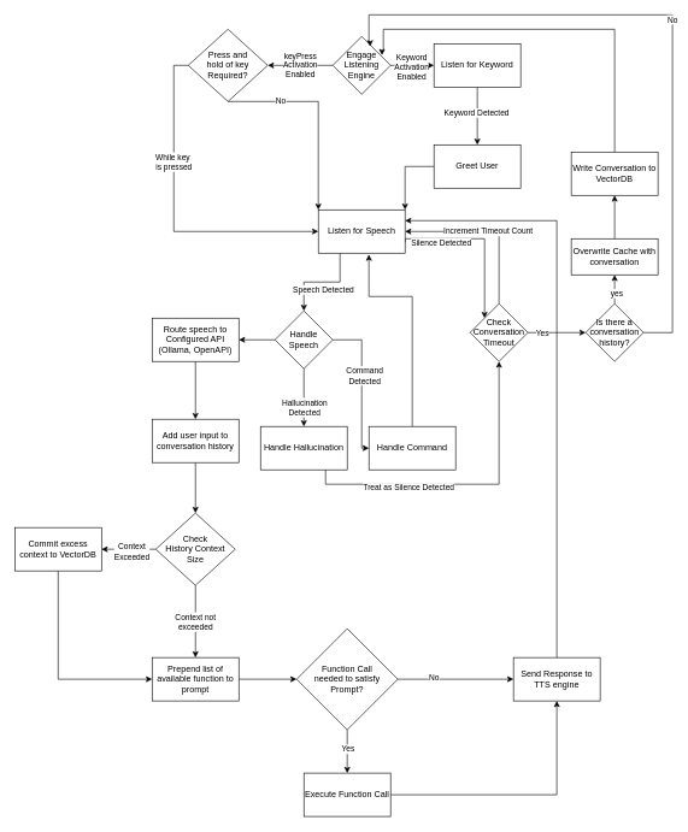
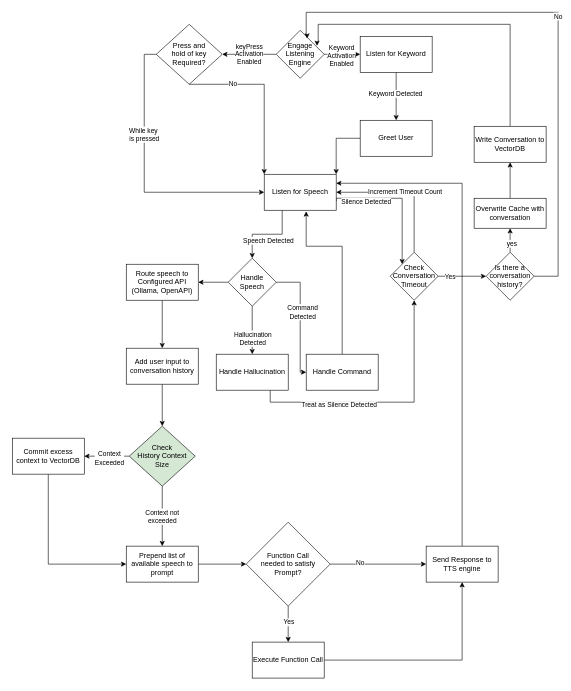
  <mxCell id="0" />
  <mxCell id="1" parent="0" />
  <mxCell id="2" value="keyPress&lt;br&gt;Activation&lt;br&gt;Enabled" style="edgeStyle=orthogonalEdgeStyle;rounded=0;orthogonalLoop=1;jettySize=auto;html=1;" parent="1" source="5" target="8" edge="1"><mxGeometry relative="1" as="geometry" /></mxCell>
  <mxCell id="3" value="" style="edgeStyle=orthogonalEdgeStyle;rounded=0;orthogonalLoop=1;jettySize=auto;html=1;" parent="1" source="5" target="11" edge="1"><mxGeometry relative="1" as="geometry" /></mxCell>
  <mxCell id="4" value="Keyword&lt;br&gt;Activation&lt;br&gt;Enabled" style="edgeLabel;html=1;align=center;verticalAlign=middle;resizable=0;points=[];" parent="3" vertex="1" connectable="0"><mxGeometry x="-0.067" y="-2" relative="1" as="geometry"><mxPoint as="offset" /></mxGeometry></mxCell>
  <mxCell id="5" value="Engage Listening&lt;br&gt;Engine" style="rhombus;whiteSpace=wrap;html=1;" parent="1" vertex="1"><mxGeometry x="460" y="50" width="80" height="80" as="geometry" /></mxCell>
  <mxCell id="6" style="edgeStyle=orthogonalEdgeStyle;rounded=0;orthogonalLoop=1;jettySize=auto;html=1;exitX=0;exitY=0.5;exitDx=0;exitDy=0;entryX=0;entryY=0.5;entryDx=0;entryDy=0;" parent="1" source="8" target="16" edge="1"><mxGeometry relative="1" as="geometry" /></mxCell>
  <mxCell id="7" value="While key&amp;nbsp;&lt;br&gt;is pressed" style="edgeLabel;html=1;align=center;verticalAlign=middle;resizable=0;points=[];" parent="6" vertex="1" connectable="0"><mxGeometry x="-0.32" y="-1" relative="1" as="geometry"><mxPoint as="offset" /></mxGeometry></mxCell>
  <mxCell id="8" value="Press and &lt;br&gt;hold of key Required?" style="rhombus;whiteSpace=wrap;html=1;" parent="1" vertex="1"><mxGeometry x="260" y="40" width="110" height="100" as="geometry" /></mxCell>
  <mxCell id="9" value="" style="edgeStyle=orthogonalEdgeStyle;rounded=0;orthogonalLoop=1;jettySize=auto;html=1;" parent="1" source="11" target="20" edge="1"><mxGeometry relative="1" as="geometry" /></mxCell>
  <mxCell id="10" value="Keyword Detected" style="edgeLabel;html=1;align=center;verticalAlign=middle;resizable=0;points=[];" parent="9" vertex="1" connectable="0"><mxGeometry x="-0.125" y="-2" relative="1" as="geometry"><mxPoint as="offset" /></mxGeometry></mxCell>
  <mxCell id="11" value="Listen for Keyword" style="whiteSpace=wrap;html=1;" parent="1" vertex="1"><mxGeometry x="600" y="60" width="120" height="60" as="geometry" /></mxCell>
  <mxCell id="12" value="" style="edgeStyle=orthogonalEdgeStyle;rounded=0;orthogonalLoop=1;jettySize=auto;html=1;" parent="1" source="16" target="26" edge="1"><mxGeometry relative="1" as="geometry"><Array as="points"><mxPoint x="470" y="390" /><mxPoint x="420" y="390" /></Array></mxGeometry></mxCell>
  <mxCell id="13" value="Speech Detected" style="edgeLabel;html=1;align=center;verticalAlign=middle;resizable=0;points=[];" parent="12" vertex="1" connectable="0"><mxGeometry x="-0.023" relative="1" as="geometry"><mxPoint y="10" as="offset" /></mxGeometry></mxCell>
  <mxCell id="14" value="" style="edgeStyle=orthogonalEdgeStyle;rounded=0;orthogonalLoop=1;jettySize=auto;html=1;entryX=0;entryY=0;entryDx=0;entryDy=0;exitX=1;exitY=0.75;exitDx=0;exitDy=0;" parent="1" source="16" target="30" edge="1"><mxGeometry relative="1" as="geometry"><mxPoint x="690" y="410" as="targetPoint" /><Array as="points"><mxPoint x="560" y="330" /><mxPoint x="670" y="330" /></Array></mxGeometry></mxCell>
  <mxCell id="15" value="Silence Detected" style="edgeLabel;html=1;align=center;verticalAlign=middle;resizable=0;points=[];" parent="14" vertex="1" connectable="0"><mxGeometry x="-0.517" y="4" relative="1" as="geometry"><mxPoint y="9" as="offset" /></mxGeometry></mxCell>
  <mxCell id="16" value="Listen for Speech" style="whiteSpace=wrap;html=1;" parent="1" vertex="1"><mxGeometry x="440" y="290" width="120" height="60" as="geometry" /></mxCell>
  <mxCell id="17" value="" style="endArrow=classic;html=1;rounded=0;exitX=0.5;exitY=1;exitDx=0;exitDy=0;entryX=0;entryY=0;entryDx=0;entryDy=0;" parent="1" source="8" target="16" edge="1"><mxGeometry width="50" height="50" relative="1" as="geometry"><mxPoint x="400" y="210" as="sourcePoint" /><mxPoint x="450" y="160" as="targetPoint" /><Array as="points"><mxPoint x="440" y="140" /></Array></mxGeometry></mxCell>
  <mxCell id="18" value="No" style="edgeLabel;html=1;align=center;verticalAlign=middle;resizable=0;points=[];" parent="17" vertex="1" connectable="0"><mxGeometry x="-0.475" y="2" relative="1" as="geometry"><mxPoint as="offset" /></mxGeometry></mxCell>
  <mxCell id="19" style="edgeStyle=orthogonalEdgeStyle;rounded=0;orthogonalLoop=1;jettySize=auto;html=1;exitX=0;exitY=0.5;exitDx=0;exitDy=0;" parent="1" source="20" edge="1"><mxGeometry relative="1" as="geometry"><mxPoint x="560" y="290" as="targetPoint" /><Array as="points"><mxPoint x="560" y="230" /><mxPoint x="560" y="290" /></Array></mxGeometry></mxCell>
  <mxCell id="20" value="Greet User" style="whiteSpace=wrap;html=1;" parent="1" vertex="1"><mxGeometry x="600" y="200" width="120" height="60" as="geometry" /></mxCell>
  <mxCell id="21" value="" style="edgeStyle=orthogonalEdgeStyle;rounded=0;orthogonalLoop=1;jettySize=auto;html=1;entryX=0;entryY=0.5;entryDx=0;entryDy=0;" parent="1" source="26" target="32" edge="1"><mxGeometry relative="1" as="geometry"><Array as="points"><mxPoint x="500" y="470" /><mxPoint x="500" y="620" /></Array></mxGeometry></mxCell>
  <mxCell id="22" value="Command&lt;br&gt;Detected" style="edgeLabel;html=1;align=center;verticalAlign=middle;resizable=0;points=[];" parent="21" vertex="1" connectable="0"><mxGeometry x="-0.111" y="3" relative="1" as="geometry"><mxPoint as="offset" /></mxGeometry></mxCell>
  <mxCell id="23" value="" style="edgeStyle=orthogonalEdgeStyle;rounded=0;orthogonalLoop=1;jettySize=auto;html=1;" parent="1" source="26" target="35" edge="1"><mxGeometry relative="1" as="geometry" /></mxCell>
  <mxCell id="24" value="Hallucination&lt;br&gt;Detected" style="edgeLabel;html=1;align=center;verticalAlign=middle;resizable=0;points=[];" parent="23" vertex="1" connectable="0"><mxGeometry x="0.333" relative="1" as="geometry"><mxPoint as="offset" /></mxGeometry></mxCell>
  <mxCell id="25" value="" style="edgeStyle=orthogonalEdgeStyle;rounded=0;orthogonalLoop=1;jettySize=auto;html=1;entryX=1;entryY=0.5;entryDx=0;entryDy=0;" parent="1" source="26" target="37" edge="1"><mxGeometry relative="1" as="geometry"><mxPoint x="320" y="470" as="targetPoint" /></mxGeometry></mxCell>
  <mxCell id="26" value="Handle Speech" style="rhombus;whiteSpace=wrap;html=1;" parent="1" vertex="1"><mxGeometry x="380" y="430" width="80" height="80" as="geometry" /></mxCell>
  <mxCell id="27" value="" style="edgeStyle=orthogonalEdgeStyle;rounded=0;orthogonalLoop=1;jettySize=auto;html=1;entryX=0;entryY=0.5;entryDx=0;entryDy=0;" parent="1" source="30" target="52" edge="1"><mxGeometry relative="1" as="geometry"><mxPoint x="790" y="460" as="targetPoint" /><Array as="points" /></mxGeometry></mxCell>
  <mxCell id="28" value="Yes" style="edgeLabel;html=1;align=center;verticalAlign=middle;resizable=0;points=[];" parent="27" vertex="1" connectable="0"><mxGeometry x="-0.533" relative="1" as="geometry"><mxPoint as="offset" /></mxGeometry></mxCell>
  <mxCell id="29" value="Increment Timeout Count" style="edgeStyle=orthogonalEdgeStyle;rounded=0;orthogonalLoop=1;jettySize=auto;html=1;exitX=0.5;exitY=0;exitDx=0;exitDy=0;" parent="1" source="30" edge="1"><mxGeometry relative="1" as="geometry"><mxPoint x="560" y="320" as="targetPoint" /><Array as="points"><mxPoint x="690" y="320" /><mxPoint x="560" y="320" /></Array></mxGeometry></mxCell>
  <mxCell id="30" value="Check Conversation Timeout" style="rhombus;whiteSpace=wrap;html=1;" parent="1" vertex="1"><mxGeometry x="650" y="420" width="80" height="80" as="geometry" /></mxCell>
  <mxCell id="31" style="edgeStyle=orthogonalEdgeStyle;rounded=0;orthogonalLoop=1;jettySize=auto;html=1;exitX=0.5;exitY=0;exitDx=0;exitDy=0;entryX=0.583;entryY=1.033;entryDx=0;entryDy=0;entryPerimeter=0;" parent="1" source="32" target="16" edge="1"><mxGeometry relative="1" as="geometry"><Array as="points"><mxPoint x="570" y="410" /><mxPoint x="510" y="410" /></Array></mxGeometry></mxCell>
  <mxCell id="32" value="Handle Command" style="whiteSpace=wrap;html=1;" parent="1" vertex="1"><mxGeometry x="510" y="590" width="120" height="60" as="geometry" /></mxCell>
  <mxCell id="33" style="edgeStyle=orthogonalEdgeStyle;rounded=0;orthogonalLoop=1;jettySize=auto;html=1;exitX=0.75;exitY=1;exitDx=0;exitDy=0;entryX=0.5;entryY=1;entryDx=0;entryDy=0;" parent="1" source="35" target="30" edge="1"><mxGeometry relative="1" as="geometry" /></mxCell>
  <mxCell id="34" value="Treat as Silence Detected" style="edgeLabel;html=1;align=center;verticalAlign=middle;resizable=0;points=[];" parent="33" vertex="1" connectable="0"><mxGeometry x="-0.378" y="-4" relative="1" as="geometry"><mxPoint as="offset" /></mxGeometry></mxCell>
  <mxCell id="35" value="Handle Hallucination" style="whiteSpace=wrap;html=1;" parent="1" vertex="1"><mxGeometry x="360" y="590" width="120" height="60" as="geometry" /></mxCell>
  <mxCell id="36" value="" style="edgeStyle=orthogonalEdgeStyle;rounded=0;orthogonalLoop=1;jettySize=auto;html=1;" parent="1" source="37" target="39" edge="1"><mxGeometry relative="1" as="geometry" /></mxCell>
  <mxCell id="37" value="Route speech to Configured API&lt;br&gt;(Ollama, OpenAPI)" style="rounded=0;whiteSpace=wrap;html=1;" parent="1" vertex="1"><mxGeometry x="210" y="440" width="120" height="60" as="geometry" /></mxCell>
  <mxCell id="38" value="" style="edgeStyle=orthogonalEdgeStyle;rounded=0;orthogonalLoop=1;jettySize=auto;html=1;" parent="1" source="39" target="44" edge="1"><mxGeometry relative="1" as="geometry" /></mxCell>
  <mxCell id="39" value="Add user input to&lt;br&gt;conversation history" style="whiteSpace=wrap;html=1;rounded=0;" parent="1" vertex="1"><mxGeometry x="210" y="580" width="120" height="60" as="geometry" /></mxCell>
  <mxCell id="40" value="" style="edgeStyle=orthogonalEdgeStyle;rounded=0;orthogonalLoop=1;jettySize=auto;html=1;" parent="1" source="44" target="46" edge="1"><mxGeometry relative="1" as="geometry" /></mxCell>
  <mxCell id="41" value="Context&lt;br&gt;Exceeded" style="edgeLabel;html=1;align=center;verticalAlign=middle;resizable=0;points=[];" parent="40" vertex="1" connectable="0"><mxGeometry x="-0.093" y="3" relative="1" as="geometry"><mxPoint as="offset" /></mxGeometry></mxCell>
  <mxCell id="42" value="" style="edgeStyle=orthogonalEdgeStyle;rounded=0;orthogonalLoop=1;jettySize=auto;html=1;" parent="1" source="44" target="56" edge="1"><mxGeometry relative="1" as="geometry" /></mxCell>
  <mxCell id="43" value="Context not&lt;br&gt;exceeded" style="edgeLabel;html=1;align=center;verticalAlign=middle;resizable=0;points=[];" parent="42" vertex="1" connectable="0"><mxGeometry x="0.004" y="-1" relative="1" as="geometry"><mxPoint as="offset" /></mxGeometry></mxCell>
- <mxCell id="44" value="Check &lt;br&gt;History Context Size" style="rhombus;whiteSpace=wrap;html=1;rounded=0;" parent="1" vertex="1"><mxGeometry x="215" y="710" width="110" height="100" as="geometry" /></mxCell>
+ <mxCell id="44" value="Check &lt;br&gt;History Context Size" style="rhombus;whiteSpace=wrap;html=1;rounded=0;fillColor=#d5e8d4;" parent="1" vertex="1"><mxGeometry x="215" y="710" width="110" height="100" as="geometry" /></mxCell>
  <mxCell id="45" style="edgeStyle=orthogonalEdgeStyle;rounded=0;orthogonalLoop=1;jettySize=auto;html=1;exitX=0.5;exitY=1;exitDx=0;exitDy=0;entryX=0;entryY=0.5;entryDx=0;entryDy=0;" parent="1" source="46" target="56" edge="1"><mxGeometry relative="1" as="geometry" /></mxCell>
  <mxCell id="46" value="Commit excess context to VectorDB" style="whiteSpace=wrap;html=1;rounded=0;" parent="1" vertex="1"><mxGeometry x="20" y="730" width="120" height="60" as="geometry" /></mxCell>
  <mxCell id="47" style="edgeStyle=orthogonalEdgeStyle;rounded=0;orthogonalLoop=1;jettySize=auto;html=1;exitX=0.5;exitY=0;exitDx=0;exitDy=0;entryX=0.851;entryY=0.323;entryDx=0;entryDy=0;entryPerimeter=0;" parent="1" source="48" target="5" edge="1"><mxGeometry relative="1" as="geometry"><Array as="points"><mxPoint x="850" y="40" /><mxPoint x="530" y="40" /><mxPoint x="530" y="70" /><mxPoint x="528" y="70" /></Array></mxGeometry></mxCell>
  <mxCell id="48" value="Write Conversation to VectorDB" style="whiteSpace=wrap;html=1;" parent="1" vertex="1"><mxGeometry x="790" y="210" width="120" height="60" as="geometry" /></mxCell>
  <mxCell id="49" value="" style="edgeStyle=orthogonalEdgeStyle;rounded=0;orthogonalLoop=1;jettySize=auto;html=1;" parent="1" source="52" target="54" edge="1"><mxGeometry relative="1" as="geometry" /></mxCell>
  <mxCell id="50" value="yes" style="edgeLabel;html=1;align=center;verticalAlign=middle;resizable=0;points=[];" parent="49" vertex="1" connectable="0"><mxGeometry x="-0.27" y="-2" relative="1" as="geometry"><mxPoint as="offset" /></mxGeometry></mxCell>
  <mxCell id="51" value="No" style="edgeStyle=orthogonalEdgeStyle;rounded=0;orthogonalLoop=1;jettySize=auto;html=1;exitX=1;exitY=0.5;exitDx=0;exitDy=0;entryX=0.644;entryY=0.171;entryDx=0;entryDy=0;entryPerimeter=0;" parent="1" source="52" target="5" edge="1"><mxGeometry relative="1" as="geometry"><Array as="points"><mxPoint x="930" y="460" /><mxPoint x="930" y="20" /><mxPoint x="510" y="20" /><mxPoint x="510" y="58" /><mxPoint x="512" y="58" /></Array></mxGeometry></mxCell>
  <mxCell id="52" value="Is there a conversation history?" style="rhombus;whiteSpace=wrap;html=1;" parent="1" vertex="1"><mxGeometry x="810" y="420" width="80" height="80" as="geometry" /></mxCell>
  <mxCell id="53" style="edgeStyle=orthogonalEdgeStyle;rounded=0;orthogonalLoop=1;jettySize=auto;html=1;exitX=0.5;exitY=0;exitDx=0;exitDy=0;" parent="1" source="54" target="48" edge="1"><mxGeometry relative="1" as="geometry" /></mxCell>
  <mxCell id="54" value="Overwrite Cache with conversation" style="whiteSpace=wrap;html=1;" parent="1" vertex="1"><mxGeometry x="790" y="330" width="120" height="50" as="geometry" /></mxCell>
  <mxCell id="55" value="" style="edgeStyle=orthogonalEdgeStyle;rounded=0;orthogonalLoop=1;jettySize=auto;html=1;" parent="1" source="56" target="61" edge="1"><mxGeometry relative="1" as="geometry"><mxPoint x="410" y="940" as="targetPoint" /></mxGeometry></mxCell>
- <mxCell id="56" value="Prepend list of available function to prompt" style="whiteSpace=wrap;html=1;rounded=0;" parent="1" vertex="1"><mxGeometry x="210" y="910" width="120" height="60" as="geometry" /></mxCell>
+ <mxCell id="56" value="Prepend list of available speech to prompt" style="whiteSpace=wrap;html=1;rounded=0;" parent="1" vertex="1"><mxGeometry x="210" y="910" width="120" height="60" as="geometry" /></mxCell>
  <mxCell id="57" value="" style="edgeStyle=orthogonalEdgeStyle;rounded=0;orthogonalLoop=1;jettySize=auto;html=1;" parent="1" source="61" target="63" edge="1"><mxGeometry relative="1" as="geometry" /></mxCell>
  <mxCell id="58" value="No" style="edgeLabel;html=1;align=center;verticalAlign=middle;resizable=0;points=[];" parent="57" vertex="1" connectable="0"><mxGeometry x="-0.385" y="3" relative="1" as="geometry"><mxPoint as="offset" /></mxGeometry></mxCell>
  <mxCell id="59" value="" style="edgeStyle=orthogonalEdgeStyle;rounded=0;orthogonalLoop=1;jettySize=auto;html=1;" parent="1" source="61" target="65" edge="1"><mxGeometry relative="1" as="geometry" /></mxCell>
  <mxCell id="60" value="Yes" style="edgeLabel;html=1;align=center;verticalAlign=middle;resizable=0;points=[];" parent="59" vertex="1" connectable="0"><mxGeometry x="-0.128" relative="1" as="geometry"><mxPoint as="offset" /></mxGeometry></mxCell>
  <mxCell id="61" value="Function Call &lt;br&gt;needed to satisfy Prompt?" style="rhombus;whiteSpace=wrap;html=1;" parent="1" vertex="1"><mxGeometry x="410" y="870" width="140" height="140" as="geometry" /></mxCell>
  <mxCell id="62" style="edgeStyle=orthogonalEdgeStyle;rounded=0;orthogonalLoop=1;jettySize=auto;html=1;exitX=0.5;exitY=0;exitDx=0;exitDy=0;entryX=1;entryY=0.25;entryDx=0;entryDy=0;" parent="1" source="63" target="16" edge="1"><mxGeometry relative="1" as="geometry" /></mxCell>
  <mxCell id="63" value="Send Response to TTS engine" style="whiteSpace=wrap;html=1;" parent="1" vertex="1"><mxGeometry x="710" y="910" width="120" height="60" as="geometry" /></mxCell>
  <mxCell id="64" style="edgeStyle=orthogonalEdgeStyle;rounded=0;orthogonalLoop=1;jettySize=auto;html=1;exitX=1;exitY=0.5;exitDx=0;exitDy=0;" parent="1" source="65" target="63" edge="1"><mxGeometry relative="1" as="geometry" /></mxCell>
  <mxCell id="65" value="Execute Function Call" style="whiteSpace=wrap;html=1;" parent="1" vertex="1"><mxGeometry x="420" y="1070" width="120" height="60" as="geometry" /></mxCell>
